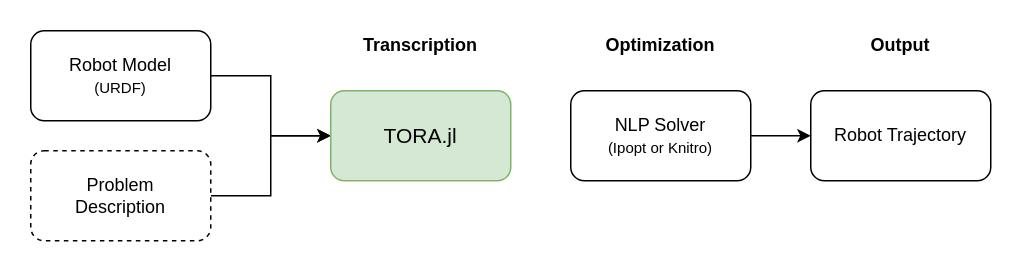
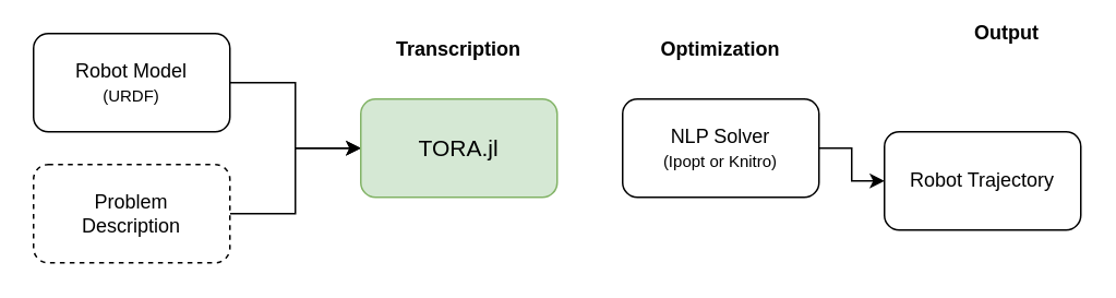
  <mxCell id="0" />
  <mxCell id="1" parent="0" />
  <mxCell id="2" style="edgeStyle=orthogonalEdgeStyle;rounded=0;orthogonalLoop=1;jettySize=auto;html=1;exitX=1;exitY=0.5;exitDx=0;exitDy=0;" edge="1" parent="1" source="3"><mxGeometry relative="1" as="geometry"><mxPoint x="220" y="90" as="targetPoint" /><Array as="points"><mxPoint x="180" y="50" /><mxPoint x="180" y="90" /></Array></mxGeometry></mxCell>
  <mxCell id="3" value="Robot Model&lt;br&gt;&lt;font style=&quot;font-size: 10px&quot;&gt;(URDF)&lt;/font&gt;" style="rounded=1;whiteSpace=wrap;html=1;" vertex="1" parent="1"><mxGeometry x="20" y="20" width="120" height="60" as="geometry" /></mxCell>
  <mxCell id="4" style="edgeStyle=orthogonalEdgeStyle;rounded=0;orthogonalLoop=1;jettySize=auto;html=1;" edge="1" parent="1" source="5"><mxGeometry relative="1" as="geometry"><mxPoint x="220" y="90" as="targetPoint" /><Array as="points"><mxPoint x="180" y="130" /><mxPoint x="180" y="90" /></Array></mxGeometry></mxCell>
  <mxCell id="5" value="Problem&lt;br&gt;Description" style="rounded=1;whiteSpace=wrap;html=1;dashed=1;" vertex="1" parent="1"><mxGeometry x="20" y="100" width="120" height="60" as="geometry" /></mxCell>
  <mxCell id="6" value="&lt;font style=&quot;font-size: 14px&quot;&gt;TORA.jl&lt;/font&gt;" style="rounded=1;whiteSpace=wrap;html=1;fillColor=#d5e8d4;strokeColor=#82b366;" vertex="1" parent="1"><mxGeometry x="220" y="60" width="120" height="60" as="geometry" /></mxCell>
  <mxCell id="7" style="edgeStyle=orthogonalEdgeStyle;rounded=0;orthogonalLoop=1;jettySize=auto;html=1;exitX=1;exitY=0.5;exitDx=0;exitDy=0;entryX=0;entryY=0.5;entryDx=0;entryDy=0;" edge="1" parent="1" source="8" target="12"><mxGeometry relative="1" as="geometry" /></mxCell>
  <mxCell id="8" value="NLP Solver&lt;br&gt;&lt;font style=&quot;font-size: 10px&quot;&gt;(Ipopt or Knitro)&lt;/font&gt;" style="rounded=1;whiteSpace=wrap;html=1;" vertex="1" parent="1"><mxGeometry x="380" y="60" width="120" height="60" as="geometry" /></mxCell>
  <mxCell id="9" value="Transcription" style="text;html=1;strokeColor=none;fillColor=none;align=center;verticalAlign=middle;whiteSpace=wrap;rounded=0;fontStyle=1" vertex="1" parent="1"><mxGeometry x="220" y="20" width="120" height="20" as="geometry" /></mxCell>
  <mxCell id="10" value="Optimization" style="text;html=1;strokeColor=none;fillColor=none;align=center;verticalAlign=middle;whiteSpace=wrap;rounded=0;fontStyle=1" vertex="1" parent="1"><mxGeometry x="380" y="20" width="120" height="20" as="geometry" /></mxCell>
- <mxCell id="11" value="Output" style="text;html=1;strokeColor=none;fillColor=none;align=center;verticalAlign=middle;whiteSpace=wrap;rounded=0;fontStyle=1" vertex="1" parent="1"><mxGeometry x="540" y="20" width="120" height="20" as="geometry" /></mxCell>
- <mxCell id="12" value="Robot Trajectory" style="rounded=1;whiteSpace=wrap;html=1;" vertex="1" parent="1"><mxGeometry x="540" y="60" width="120" height="60" as="geometry" /></mxCell>
+ <mxCell id="11" value="Output" style="text;html=1;strokeColor=none;fillColor=none;align=center;verticalAlign=middle;whiteSpace=wrap;rounded=0;fontStyle=1" vertex="1" parent="1"><mxGeometry x="555" y="10" width="120" height="20" as="geometry" /></mxCell>
+ <mxCell id="12" value="Robot Trajectory" style="rounded=1;whiteSpace=wrap;html=1;" vertex="1" parent="1"><mxGeometry x="540" y="80" width="120" height="60" as="geometry" /></mxCell>
